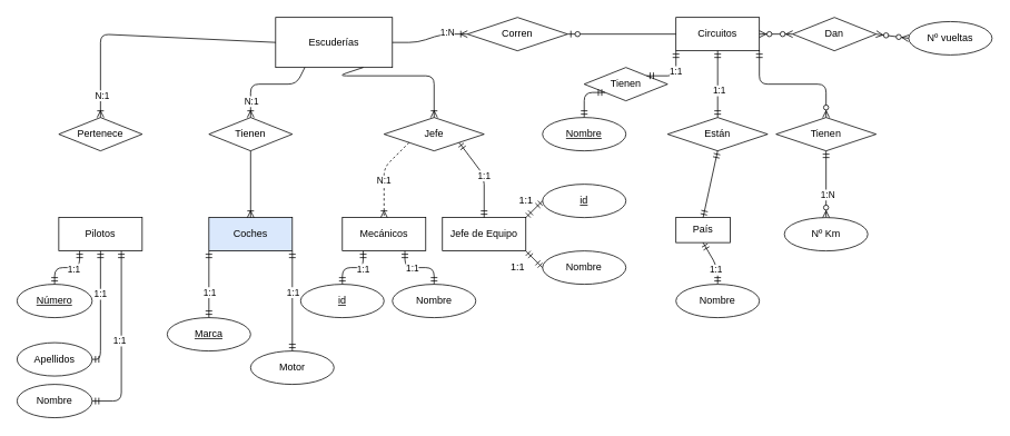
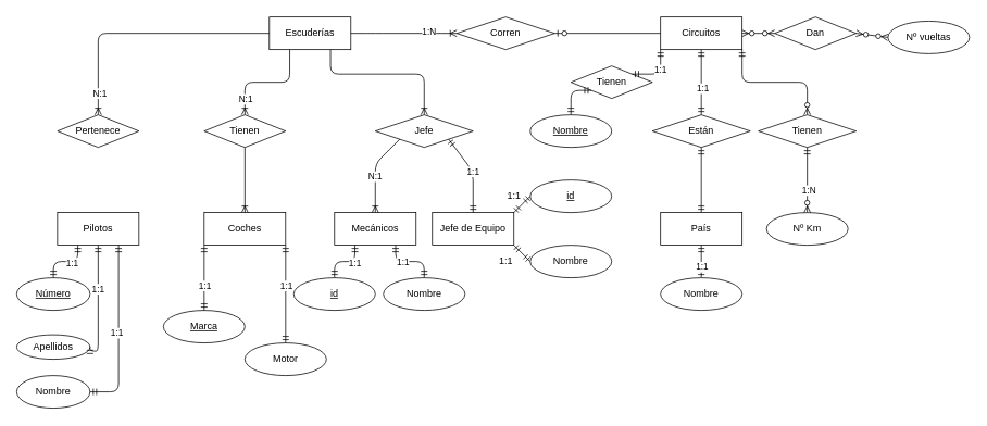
  <mxCell id="0" />
  <mxCell id="1" parent="0" />
- <mxCell id="2" value="Escuderías" style="whiteSpace=wrap;html=1;align=center;" vertex="1" parent="1"><mxGeometry x="330" y="20" width="140" height="60" as="geometry" /></mxCell>
+ <mxCell id="2" value="Escuderías" style="whiteSpace=wrap;html=1;align=center;" vertex="1" parent="1"><mxGeometry x="330" y="20" width="100" height="40" as="geometry" /></mxCell>
  <mxCell id="3" value="Pilotos" style="whiteSpace=wrap;html=1;align=center;" vertex="1" parent="1"><mxGeometry x="70" y="260" width="100" height="40" as="geometry" /></mxCell>
  <mxCell id="4" value="Pertenece" style="shape=rhombus;perimeter=rhombusPerimeter;whiteSpace=wrap;html=1;align=center;" vertex="1" parent="1"><mxGeometry x="70" y="140" width="100" height="40" as="geometry" /></mxCell>
  <mxCell id="5" value="" style="fontSize=12;html=1;endArrow=ERoneToMany;exitX=0;exitY=0.5;exitDx=0;exitDy=0;" edge="1" parent="1" source="2"><mxGeometry width="100" height="100" relative="1" as="geometry"><mxPoint x="300" y="100" as="sourcePoint" /><mxPoint x="120" y="140" as="targetPoint" /><Array as="points"><mxPoint x="120" y="40" /></Array></mxGeometry></mxCell>
  <mxCell id="6" value="N:1" style="edgeLabel;html=1;align=center;verticalAlign=middle;resizable=0;points=[];rotation=0;" vertex="1" connectable="0" parent="5"><mxGeometry x="0.828" y="1" relative="1" as="geometry"><mxPoint as="offset" /></mxGeometry></mxCell>
  <mxCell id="7" value="Tienen" style="shape=rhombus;perimeter=rhombusPerimeter;whiteSpace=wrap;html=1;align=center;" vertex="1" parent="1"><mxGeometry x="250" y="140" width="100" height="40" as="geometry" /></mxCell>
- <mxCell id="8" value="Coches" style="whiteSpace=wrap;html=1;align=center;fillColor=#dae8fc;" vertex="1" parent="1"><mxGeometry x="250" y="260" width="100" height="40" as="geometry" /></mxCell>
+ <mxCell id="8" value="Coches" style="whiteSpace=wrap;html=1;align=center;" vertex="1" parent="1"><mxGeometry x="250" y="260" width="100" height="40" as="geometry" /></mxCell>
  <mxCell id="9" value="Jefe" style="shape=rhombus;perimeter=rhombusPerimeter;whiteSpace=wrap;html=1;align=center;" vertex="1" parent="1"><mxGeometry x="460" y="140" width="120" height="40" as="geometry" /></mxCell>
  <mxCell id="10" value="Mecánicos" style="whiteSpace=wrap;html=1;align=center;" vertex="1" parent="1"><mxGeometry x="410" y="260" width="100" height="40" as="geometry" /></mxCell>
  <mxCell id="11" value="Jefe de Equipo" style="whiteSpace=wrap;html=1;align=center;" vertex="1" parent="1"><mxGeometry x="530" y="260" width="100" height="40" as="geometry" /></mxCell>
  <mxCell id="12" value="Corren" style="shape=rhombus;perimeter=rhombusPerimeter;whiteSpace=wrap;html=1;align=center;" vertex="1" parent="1"><mxGeometry x="560" y="20" width="120" height="40" as="geometry" /></mxCell>
  <mxCell id="13" value="Circuitos" style="whiteSpace=wrap;html=1;align=center;" vertex="1" parent="1"><mxGeometry x="810" y="20" width="100" height="40" as="geometry" /></mxCell>
  <mxCell id="14" value="Están" style="shape=rhombus;perimeter=rhombusPerimeter;whiteSpace=wrap;html=1;align=center;" vertex="1" parent="1"><mxGeometry x="800" y="140" width="120" height="40" as="geometry" /></mxCell>
- <mxCell id="15" value="País" style="whiteSpace=wrap;html=1;align=center;" vertex="1" parent="1"><mxGeometry x="810" y="260" width="65" height="30" as="geometry" /></mxCell>
+ <mxCell id="15" value="País" style="whiteSpace=wrap;html=1;align=center;" vertex="1" parent="1"><mxGeometry x="810" y="260" width="100" height="40" as="geometry" /></mxCell>
  <mxCell id="16" value="Tienen" style="shape=rhombus;perimeter=rhombusPerimeter;whiteSpace=wrap;html=1;align=center;" vertex="1" parent="1"><mxGeometry x="930" y="140" width="120" height="40" as="geometry" /></mxCell>
  <mxCell id="17" value="Dan" style="shape=rhombus;perimeter=rhombusPerimeter;whiteSpace=wrap;html=1;align=center;" vertex="1" parent="1"><mxGeometry x="950" y="20" width="100" height="40" as="geometry" /></mxCell>
  <mxCell id="18" value="" style="fontSize=12;html=1;endArrow=ERoneToMany;entryX=0.5;entryY=0;entryDx=0;entryDy=0;exitX=0.25;exitY=1;exitDx=0;exitDy=0;" edge="1" parent="1" source="2" target="7"><mxGeometry width="100" height="100" relative="1" as="geometry"><mxPoint x="380" y="200" as="sourcePoint" /><mxPoint x="480" y="100" as="targetPoint" /><Array as="points"><mxPoint x="355" y="100" /><mxPoint x="300" y="100" /></Array></mxGeometry></mxCell>
  <mxCell id="19" value="" style="fontSize=12;html=1;endArrow=ERoneToMany;entryX=0.5;entryY=0;entryDx=0;entryDy=0;exitX=0.5;exitY=1;exitDx=0;exitDy=0;" edge="1" parent="1" source="7" target="8"><mxGeometry width="100" height="100" relative="1" as="geometry"><mxPoint x="390" y="70" as="sourcePoint" /><mxPoint x="310" y="150" as="targetPoint" /></mxGeometry></mxCell>
  <mxCell id="20" value="N:1" style="edgeLabel;html=1;align=center;verticalAlign=middle;resizable=0;points=[];" vertex="1" connectable="0" parent="19"><mxGeometry x="0.418" relative="1" as="geometry"><mxPoint y="-116.55" as="offset" /></mxGeometry></mxCell>
  <mxCell id="21" value="" style="fontSize=12;html=1;endArrow=ERoneToMany;entryX=0.5;entryY=0;entryDx=0;entryDy=0;exitX=0.75;exitY=1;exitDx=0;exitDy=0;" edge="1" parent="1" source="2" target="9"><mxGeometry width="100" height="100" relative="1" as="geometry"><mxPoint x="380" y="200" as="sourcePoint" /><mxPoint x="480" y="100" as="targetPoint" /><Array as="points"><mxPoint x="405" y="90" /><mxPoint x="520" y="90" /></Array></mxGeometry></mxCell>
- <mxCell id="22" value="" style="fontSize=12;html=1;endArrow=ERoneToMany;entryX=0.5;entryY=0;entryDx=0;entryDy=0;exitX=0;exitY=1;exitDx=0;exitDy=0;dashed=1;" edge="1" parent="1" source="9" target="10"><mxGeometry width="100" height="100" relative="1" as="geometry"><mxPoint x="390" y="70" as="sourcePoint" /><mxPoint x="530" y="150" as="targetPoint" /><Array as="points"><mxPoint x="460" y="200" /></Array></mxGeometry></mxCell>
+ <mxCell id="22" value="" style="fontSize=12;html=1;endArrow=ERoneToMany;entryX=0.5;entryY=0;entryDx=0;entryDy=0;exitX=0;exitY=1;exitDx=0;exitDy=0;" edge="1" parent="1" source="9" target="10"><mxGeometry width="100" height="100" relative="1" as="geometry"><mxPoint x="390" y="70" as="sourcePoint" /><mxPoint x="530" y="150" as="targetPoint" /><Array as="points"><mxPoint x="460" y="200" /></Array></mxGeometry></mxCell>
  <mxCell id="23" value="N:1" style="edgeLabel;html=1;align=center;verticalAlign=middle;resizable=0;points=[];" vertex="1" connectable="0" parent="22"><mxGeometry x="0.128" y="-1" relative="1" as="geometry"><mxPoint as="offset" /></mxGeometry></mxCell>
  <mxCell id="24" value="" style="fontSize=12;html=1;endArrow=ERmandOne;startArrow=ERmandOne;exitX=0.5;exitY=0;exitDx=0;exitDy=0;entryX=1;entryY=1;entryDx=0;entryDy=0;" edge="1" parent="1" source="11" target="9"><mxGeometry width="100" height="100" relative="1" as="geometry"><mxPoint x="380" y="200" as="sourcePoint" /><mxPoint x="480" y="100" as="targetPoint" /><Array as="points"><mxPoint x="580" y="210" /></Array></mxGeometry></mxCell>
  <mxCell id="25" value="1:1" style="edgeLabel;html=1;align=center;verticalAlign=middle;resizable=0;points=[];" vertex="1" connectable="0" parent="24"><mxGeometry y="9" relative="1" as="geometry"><mxPoint x="6.99" y="-5.68" as="offset" /></mxGeometry></mxCell>
  <mxCell id="26" value="" style="edgeStyle=entityRelationEdgeStyle;fontSize=12;html=1;endArrow=ERoneToMany;exitX=1;exitY=0.5;exitDx=0;exitDy=0;entryX=0;entryY=0.5;entryDx=0;entryDy=0;" edge="1" parent="1" source="2" target="12"><mxGeometry width="100" height="100" relative="1" as="geometry"><mxPoint x="560" y="200" as="sourcePoint" /><mxPoint x="660" y="100" as="targetPoint" /></mxGeometry></mxCell>
  <mxCell id="27" value="1:N" style="edgeLabel;html=1;align=center;verticalAlign=middle;resizable=0;points=[];" vertex="1" connectable="0" parent="26"><mxGeometry x="0.468" y="3" relative="1" as="geometry"><mxPoint as="offset" /></mxGeometry></mxCell>
  <mxCell id="28" value="" style="fontSize=12;html=1;endArrow=ERzeroToOne;endFill=1;exitX=0;exitY=0.5;exitDx=0;exitDy=0;entryX=1;entryY=0.5;entryDx=0;entryDy=0;" edge="1" parent="1" source="13" target="12"><mxGeometry width="100" height="100" relative="1" as="geometry"><mxPoint x="560" y="200" as="sourcePoint" /><mxPoint x="700" y="0" as="targetPoint" /></mxGeometry></mxCell>
  <mxCell id="29" value="" style="fontSize=12;html=1;endArrow=ERzeroToMany;endFill=1;startArrow=ERzeroToMany;entryX=0;entryY=0.5;entryDx=0;entryDy=0;exitX=1;exitY=0.5;exitDx=0;exitDy=0;" edge="1" parent="1" source="17" target="49"><mxGeometry width="100" height="100" relative="1" as="geometry"><mxPoint x="870" y="200" as="sourcePoint" /><mxPoint x="1090" y="40" as="targetPoint" /><Array as="points" /></mxGeometry></mxCell>
  <mxCell id="30" value="" style="fontSize=12;html=1;endArrow=ERzeroToMany;endFill=1;startArrow=ERzeroToMany;entryX=0;entryY=0.5;entryDx=0;entryDy=0;exitX=1;exitY=0.5;exitDx=0;exitDy=0;" edge="1" parent="1" source="13" target="17"><mxGeometry width="100" height="100" relative="1" as="geometry"><mxPoint x="1060" y="50" as="sourcePoint" /><mxPoint x="1100" y="50" as="targetPoint" /></mxGeometry></mxCell>
  <mxCell id="31" value="" style="fontSize=12;html=1;endArrow=ERmandOne;startArrow=ERmandOne;entryX=0.5;entryY=1;entryDx=0;entryDy=0;exitX=0.5;exitY=0;exitDx=0;exitDy=0;" edge="1" parent="1" source="14" target="13"><mxGeometry width="100" height="100" relative="1" as="geometry"><mxPoint x="870" y="200" as="sourcePoint" /><mxPoint x="970" y="100" as="targetPoint" /></mxGeometry></mxCell>
  <mxCell id="32" value="1:1" style="edgeLabel;html=1;align=center;verticalAlign=middle;resizable=0;points=[];" vertex="1" connectable="0" parent="31"><mxGeometry x="-0.177" y="-1" relative="1" as="geometry"><mxPoint as="offset" /></mxGeometry></mxCell>
  <mxCell id="33" value="" style="fontSize=12;html=1;endArrow=ERmandOne;startArrow=ERmandOne;entryX=0.5;entryY=1;entryDx=0;entryDy=0;exitX=0.5;exitY=0;exitDx=0;exitDy=0;" edge="1" parent="1" source="15" target="14"><mxGeometry width="100" height="100" relative="1" as="geometry"><mxPoint x="870" y="150" as="sourcePoint" /><mxPoint x="870" y="70" as="targetPoint" /></mxGeometry></mxCell>
  <mxCell id="34" value="" style="fontSize=12;html=1;endArrow=ERzeroToMany;startArrow=ERmandOne;exitX=0.5;exitY=1;exitDx=0;exitDy=0;entryX=0.5;entryY=0;entryDx=0;entryDy=0;" edge="1" parent="1" source="16"><mxGeometry width="100" height="100" relative="1" as="geometry"><mxPoint x="870" y="200" as="sourcePoint" /><mxPoint x="990" y="260" as="targetPoint" /></mxGeometry></mxCell>
  <mxCell id="35" value="1:N" style="edgeLabel;html=1;align=center;verticalAlign=middle;resizable=0;points=[];" vertex="1" connectable="0" parent="34"><mxGeometry x="0.297" y="1" relative="1" as="geometry"><mxPoint as="offset" /></mxGeometry></mxCell>
  <mxCell id="36" value="" style="fontSize=12;html=1;endArrow=ERzeroToMany;startArrow=ERmandOne;exitX=1;exitY=1;exitDx=0;exitDy=0;entryX=0.5;entryY=0;entryDx=0;entryDy=0;" edge="1" parent="1" source="13" target="16"><mxGeometry width="100" height="100" relative="1" as="geometry"><mxPoint x="1000" y="210" as="sourcePoint" /><mxPoint x="1000" y="270" as="targetPoint" /><Array as="points"><mxPoint x="910" y="100" /><mxPoint x="990" y="100" /></Array></mxGeometry></mxCell>
  <mxCell id="37" value="Número" style="ellipse;whiteSpace=wrap;html=1;align=center;fontStyle=4;" vertex="1" parent="1"><mxGeometry x="20" y="340" width="90" height="40" as="geometry" /></mxCell>
  <mxCell id="38" value="Marca" style="ellipse;whiteSpace=wrap;html=1;align=center;fontStyle=4;" vertex="1" parent="1"><mxGeometry x="200" y="380" width="100" height="40" as="geometry" /></mxCell>
  <mxCell id="39" value="id" style="ellipse;whiteSpace=wrap;html=1;align=center;fontStyle=4;" vertex="1" parent="1"><mxGeometry x="360" y="340" width="100" height="40" as="geometry" /></mxCell>
  <mxCell id="40" value="id" style="ellipse;whiteSpace=wrap;html=1;align=center;fontStyle=4;" vertex="1" parent="1"><mxGeometry x="650" y="220" width="100" height="40" as="geometry" /></mxCell>
- <mxCell id="41" value="Apellidos" style="ellipse;whiteSpace=wrap;html=1;align=center;" vertex="1" parent="1"><mxGeometry x="20" y="410" width="90" height="40" as="geometry" /></mxCell>
+ <mxCell id="41" value="Apellidos" style="ellipse;whiteSpace=wrap;html=1;align=center;" vertex="1" parent="1"><mxGeometry x="20" y="410" width="90" height="30" as="geometry" /></mxCell>
  <mxCell id="42" value="Nombre" style="ellipse;whiteSpace=wrap;html=1;align=center;" vertex="1" parent="1"><mxGeometry x="20" y="460" width="90" height="40" as="geometry" /></mxCell>
  <mxCell id="43" value="" style="edgeStyle=orthogonalEdgeStyle;fontSize=12;html=1;endArrow=ERmandOne;startArrow=ERmandOne;entryX=0.25;entryY=1;entryDx=0;entryDy=0;exitX=0.5;exitY=0;exitDx=0;exitDy=0;" edge="1" parent="1" source="37" target="3"><mxGeometry width="100" height="100" relative="1" as="geometry"><mxPoint x="450" y="470" as="sourcePoint" /><mxPoint x="550" y="370" as="targetPoint" /></mxGeometry></mxCell>
  <mxCell id="44" value="1:1" style="edgeLabel;html=1;align=center;verticalAlign=middle;resizable=0;points=[];" vertex="1" connectable="0" parent="43"><mxGeometry x="0.193" y="-1" relative="1" as="geometry"><mxPoint as="offset" /></mxGeometry></mxCell>
  <mxCell id="45" value="" style="edgeStyle=orthogonalEdgeStyle;fontSize=12;html=1;endArrow=ERmandOne;startArrow=ERmandOne;entryX=0.75;entryY=1;entryDx=0;entryDy=0;exitX=1;exitY=0.5;exitDx=0;exitDy=0;" edge="1" parent="1" source="42" target="3"><mxGeometry width="100" height="100" relative="1" as="geometry"><mxPoint x="70" y="350" as="sourcePoint" /><mxPoint x="98.8" y="312.8" as="targetPoint" /></mxGeometry></mxCell>
  <mxCell id="46" value="1:1" style="edgeLabel;html=1;align=center;verticalAlign=middle;resizable=0;points=[];" vertex="1" connectable="0" parent="45"><mxGeometry x="0.001" y="3" relative="1" as="geometry"><mxPoint as="offset" /></mxGeometry></mxCell>
  <mxCell id="47" value="" style="edgeStyle=orthogonalEdgeStyle;fontSize=12;html=1;endArrow=ERmandOne;startArrow=ERmandOne;entryX=0.5;entryY=1;entryDx=0;entryDy=0;exitX=1;exitY=0.5;exitDx=0;exitDy=0;" edge="1" parent="1" source="41" target="3"><mxGeometry width="100" height="100" relative="1" as="geometry"><mxPoint x="80" y="360" as="sourcePoint" /><mxPoint x="108.8" y="322.8" as="targetPoint" /><Array as="points"><mxPoint x="120" y="430" /></Array></mxGeometry></mxCell>
  <mxCell id="48" value="1:1" style="edgeLabel;html=1;align=center;verticalAlign=middle;resizable=0;points=[];" vertex="1" connectable="0" parent="47"><mxGeometry x="0.273" y="1" relative="1" as="geometry"><mxPoint as="offset" /></mxGeometry></mxCell>
  <mxCell id="49" value="Nº vueltas" style="ellipse;whiteSpace=wrap;html=1;align=center;" vertex="1" parent="1"><mxGeometry x="1089" y="25" width="100" height="40" as="geometry" /></mxCell>
  <mxCell id="50" value="Nº Km" style="ellipse;whiteSpace=wrap;html=1;align=center;" vertex="1" parent="1"><mxGeometry x="940" y="260" width="100" height="40" as="geometry" /></mxCell>
  <mxCell id="51" value="" style="fontSize=12;html=1;endArrow=ERmandOne;startArrow=ERmandOne;exitX=0.5;exitY=0;exitDx=0;exitDy=0;entryX=0.5;entryY=1;entryDx=0;entryDy=0;" edge="1" parent="1" source="71" target="15"><mxGeometry width="100" height="100" relative="1" as="geometry"><mxPoint x="860" y="334" as="sourcePoint" /><mxPoint x="980" y="190" as="targetPoint" /><Array as="points"><mxPoint x="860" y="320" /></Array></mxGeometry></mxCell>
  <mxCell id="52" value="1:1" style="edgeLabel;html=1;align=center;verticalAlign=middle;resizable=0;points=[];" vertex="1" connectable="0" parent="51"><mxGeometry y="6" relative="1" as="geometry"><mxPoint x="6" y="6" as="offset" /></mxGeometry></mxCell>
  <mxCell id="53" value="Nombre" style="ellipse;whiteSpace=wrap;html=1;align=center;" vertex="1" parent="1"><mxGeometry x="470" y="340" width="100" height="40" as="geometry" /></mxCell>
  <mxCell id="54" value="Nombre" style="ellipse;whiteSpace=wrap;html=1;align=center;" vertex="1" parent="1"><mxGeometry x="650" y="300" width="100" height="40" as="geometry" /></mxCell>
  <mxCell id="55" value="" style="fontSize=12;html=1;endArrow=ERmandOne;startArrow=ERmandOne;entryX=0.25;entryY=1;entryDx=0;entryDy=0;exitX=0.5;exitY=0;exitDx=0;exitDy=0;" edge="1" parent="1" source="39" target="10"><mxGeometry width="100" height="100" relative="1" as="geometry"><mxPoint x="500" y="290" as="sourcePoint" /><mxPoint x="600" y="190" as="targetPoint" /><Array as="points"><mxPoint x="410" y="320" /><mxPoint x="435" y="320" /></Array></mxGeometry></mxCell>
  <mxCell id="56" value="1:1" style="edgeLabel;html=1;align=center;verticalAlign=middle;resizable=0;points=[];" vertex="1" connectable="0" parent="55"><mxGeometry x="0.34" y="-1" relative="1" as="geometry"><mxPoint as="offset" /></mxGeometry></mxCell>
  <mxCell id="57" value="" style="fontSize=12;html=1;endArrow=ERmandOne;startArrow=ERmandOne;entryX=0.75;entryY=1;entryDx=0;entryDy=0;exitX=0.5;exitY=0;exitDx=0;exitDy=0;" edge="1" parent="1" source="53" target="10"><mxGeometry width="100" height="100" relative="1" as="geometry"><mxPoint x="420" y="350" as="sourcePoint" /><mxPoint x="445" y="310" as="targetPoint" /><Array as="points"><mxPoint x="520" y="320" /><mxPoint x="485" y="320" /></Array></mxGeometry></mxCell>
  <mxCell id="58" value="1:1" style="edgeLabel;html=1;align=center;verticalAlign=middle;resizable=0;points=[];" vertex="1" connectable="0" parent="57"><mxGeometry x="0.252" relative="1" as="geometry"><mxPoint as="offset" /></mxGeometry></mxCell>
  <mxCell id="59" value="" style="fontSize=12;html=1;endArrow=ERmandOne;startArrow=ERmandOne;entryX=1;entryY=0;entryDx=0;entryDy=0;exitX=0;exitY=0.5;exitDx=0;exitDy=0;" edge="1" parent="1" source="40" target="11"><mxGeometry width="100" height="100" relative="1" as="geometry"><mxPoint x="530" y="350" as="sourcePoint" /><mxPoint x="495" y="310" as="targetPoint" /></mxGeometry></mxCell>
  <mxCell id="60" value="" style="fontSize=12;html=1;endArrow=ERmandOne;startArrow=ERmandOne;entryX=1;entryY=1;entryDx=0;entryDy=0;exitX=0;exitY=0.5;exitDx=0;exitDy=0;" edge="1" parent="1" source="54" target="11"><mxGeometry width="100" height="100" relative="1" as="geometry"><mxPoint x="540" y="360" as="sourcePoint" /><mxPoint x="505" y="320" as="targetPoint" /></mxGeometry></mxCell>
  <mxCell id="61" value="Motor" style="ellipse;whiteSpace=wrap;html=1;align=center;" vertex="1" parent="1"><mxGeometry x="300" y="420" width="100" height="40" as="geometry" /></mxCell>
  <mxCell id="62" value="" style="fontSize=12;html=1;endArrow=ERmandOne;startArrow=ERmandOne;entryX=0;entryY=1;entryDx=0;entryDy=0;exitX=0.5;exitY=0;exitDx=0;exitDy=0;" edge="1" parent="1" source="38" target="8"><mxGeometry width="100" height="100" relative="1" as="geometry"><mxPoint x="500" y="290" as="sourcePoint" /><mxPoint x="600" y="190" as="targetPoint" /></mxGeometry></mxCell>
  <mxCell id="63" value="1:1" style="edgeLabel;html=1;align=center;verticalAlign=middle;resizable=0;points=[];" vertex="1" connectable="0" parent="62"><mxGeometry x="-0.222" relative="1" as="geometry"><mxPoint as="offset" /></mxGeometry></mxCell>
  <mxCell id="64" value="" style="fontSize=12;html=1;endArrow=ERmandOne;startArrow=ERmandOne;entryX=1;entryY=1;entryDx=0;entryDy=0;exitX=0.5;exitY=0;exitDx=0;exitDy=0;" edge="1" parent="1" source="61" target="8"><mxGeometry width="100" height="100" relative="1" as="geometry"><mxPoint x="230" y="343.5" as="sourcePoint" /><mxPoint x="260" y="310" as="targetPoint" /></mxGeometry></mxCell>
  <mxCell id="65" value="1:1" style="edgeLabel;html=1;align=center;verticalAlign=middle;resizable=0;points=[];" vertex="1" connectable="0" parent="64"><mxGeometry x="0.186" relative="1" as="geometry"><mxPoint as="offset" /></mxGeometry></mxCell>
  <mxCell id="66" value="Tienen" style="shape=rhombus;perimeter=rhombusPerimeter;whiteSpace=wrap;html=1;align=center;" vertex="1" parent="1"><mxGeometry x="700" y="80" width="100" height="40" as="geometry" /></mxCell>
  <mxCell id="67" value="Nombre" style="ellipse;whiteSpace=wrap;html=1;align=center;fontStyle=4;" vertex="1" parent="1"><mxGeometry x="650" y="140" width="100" height="40" as="geometry" /></mxCell>
  <mxCell id="68" value="" style="fontSize=12;html=1;endArrow=ERmandOne;startArrow=ERmandOne;entryX=1;entryY=0;entryDx=0;entryDy=0;exitX=0;exitY=1;exitDx=0;exitDy=0;" edge="1" parent="1" source="13" target="66"><mxGeometry width="100" height="100" relative="1" as="geometry"><mxPoint x="750" y="290" as="sourcePoint" /><mxPoint x="850" y="190" as="targetPoint" /><Array as="points"><mxPoint x="810" y="90" /></Array></mxGeometry></mxCell>
  <mxCell id="69" value="1:1" style="edgeLabel;html=1;align=center;verticalAlign=middle;resizable=0;points=[];" vertex="1" connectable="0" parent="68"><mxGeometry x="-0.273" y="-1" relative="1" as="geometry"><mxPoint as="offset" /></mxGeometry></mxCell>
  <mxCell id="70" value="" style="fontSize=12;html=1;endArrow=ERmandOne;startArrow=ERmandOne;entryX=0;entryY=1;entryDx=0;entryDy=0;exitX=0.5;exitY=0;exitDx=0;exitDy=0;" edge="1" parent="1" source="67" target="66"><mxGeometry width="100" height="100" relative="1" as="geometry"><mxPoint x="760" y="300" as="sourcePoint" /><mxPoint x="860" y="200" as="targetPoint" /><Array as="points"><mxPoint x="700" y="110" /></Array></mxGeometry></mxCell>
  <mxCell id="71" value="Nombre" style="ellipse;whiteSpace=wrap;html=1;align=center;" vertex="1" parent="1"><mxGeometry x="810" y="340" width="100" height="40" as="geometry" /></mxCell>
  <mxCell id="72" value="1:1" style="text;html=1;align=center;verticalAlign=middle;resizable=0;points=[];autosize=1;" vertex="1" parent="1"><mxGeometry x="615" y="230" width="30" height="20" as="geometry" /></mxCell>
  <mxCell id="73" value="1:1" style="text;html=1;align=center;verticalAlign=middle;resizable=0;points=[];autosize=1;" vertex="1" parent="1"><mxGeometry x="605" y="310" width="30" height="20" as="geometry" /></mxCell>
